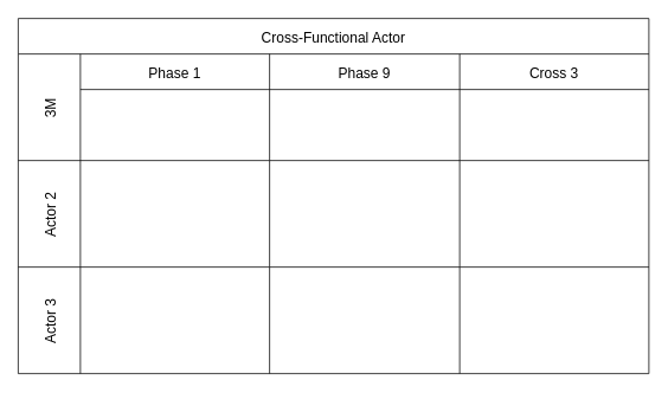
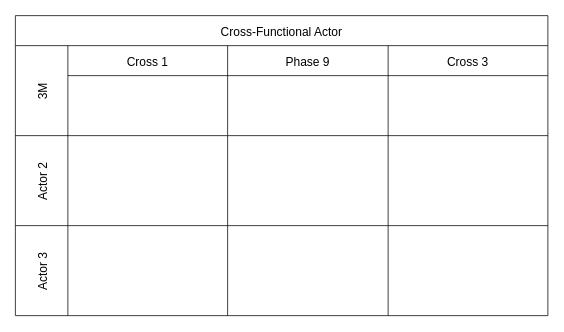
  <mxCell id="0" />
  <mxCell id="1" parent="0" />
  <mxCell id="2" value="Cross-Functional Actor" style="shape=table;childLayout=tableLayout;startSize=40;collapsible=0;recursiveResize=0;expand=0;fontSize=16;" vertex="1" parent="1"><mxGeometry x="20" y="20" width="710" height="400" as="geometry" /></mxCell>
  <mxCell id="3" value="3M" style="shape=tableRow;horizontal=0;swimlaneHead=0;swimlaneBody=0;top=0;left=0;strokeColor=inherit;bottom=0;right=0;dropTarget=0;fontStyle=0;fillColor=none;points=[[0,0.5],[1,0.5]];portConstraint=eastwest;startSize=70;collapsible=0;recursiveResize=0;expand=0;fontSize=16;" vertex="1" parent="2"><mxGeometry y="40" width="710" height="120" as="geometry" /></mxCell>
- <mxCell id="4" value="Phase 1" style="swimlane;swimlaneHead=0;swimlaneBody=0;fontStyle=0;strokeColor=inherit;connectable=0;fillColor=none;startSize=40;collapsible=0;recursiveResize=0;expand=0;fontSize=16;" vertex="1" parent="3"><mxGeometry x="70" width="213" height="120" as="geometry"><mxRectangle width="213" height="120" as="alternateBounds" /></mxGeometry></mxCell>
+ <mxCell id="4" value="Cross 1" style="swimlane;swimlaneHead=0;swimlaneBody=0;fontStyle=0;strokeColor=inherit;connectable=0;fillColor=none;startSize=40;collapsible=0;recursiveResize=0;expand=0;fontSize=16;" vertex="1" parent="3"><mxGeometry x="70" width="213" height="120" as="geometry"><mxRectangle width="213" height="120" as="alternateBounds" /></mxGeometry></mxCell>
  <mxCell id="5" value="Phase 9" style="swimlane;swimlaneHead=0;swimlaneBody=0;fontStyle=0;strokeColor=inherit;connectable=0;fillColor=none;startSize=40;collapsible=0;recursiveResize=0;expand=0;fontSize=16;" vertex="1" parent="3"><mxGeometry x="283" width="214" height="120" as="geometry"><mxRectangle width="214" height="120" as="alternateBounds" /></mxGeometry></mxCell>
  <mxCell id="6" value="Cross 3" style="swimlane;swimlaneHead=0;swimlaneBody=0;fontStyle=0;strokeColor=inherit;connectable=0;fillColor=none;startSize=40;collapsible=0;recursiveResize=0;expand=0;fontSize=16;" vertex="1" parent="3"><mxGeometry x="497" width="213" height="120" as="geometry"><mxRectangle width="213" height="120" as="alternateBounds" /></mxGeometry></mxCell>
  <mxCell id="7" value="Actor 2" style="shape=tableRow;horizontal=0;swimlaneHead=0;swimlaneBody=0;top=0;left=0;strokeColor=inherit;bottom=0;right=0;dropTarget=0;fontStyle=0;fillColor=none;points=[[0,0.5],[1,0.5]];portConstraint=eastwest;startSize=70;collapsible=0;recursiveResize=0;expand=0;fontSize=16;" vertex="1" parent="2"><mxGeometry y="160" width="710" height="120" as="geometry" /></mxCell>
  <mxCell id="8" value="" style="swimlane;swimlaneHead=0;swimlaneBody=0;fontStyle=0;connectable=0;strokeColor=inherit;fillColor=none;startSize=0;collapsible=0;recursiveResize=0;expand=0;fontSize=16;" vertex="1" parent="7"><mxGeometry x="70" width="213" height="120" as="geometry"><mxRectangle width="213" height="120" as="alternateBounds" /></mxGeometry></mxCell>
  <mxCell id="9" value="" style="swimlane;swimlaneHead=0;swimlaneBody=0;fontStyle=0;connectable=0;strokeColor=inherit;fillColor=none;startSize=0;collapsible=0;recursiveResize=0;expand=0;fontSize=16;" vertex="1" parent="7"><mxGeometry x="283" width="214" height="120" as="geometry"><mxRectangle width="214" height="120" as="alternateBounds" /></mxGeometry></mxCell>
  <mxCell id="10" value="" style="swimlane;swimlaneHead=0;swimlaneBody=0;fontStyle=0;connectable=0;strokeColor=inherit;fillColor=none;startSize=0;collapsible=0;recursiveResize=0;expand=0;fontSize=16;" vertex="1" parent="7"><mxGeometry x="497" width="213" height="120" as="geometry"><mxRectangle width="213" height="120" as="alternateBounds" /></mxGeometry></mxCell>
  <mxCell id="11" value="Actor 3" style="shape=tableRow;horizontal=0;swimlaneHead=0;swimlaneBody=0;top=0;left=0;strokeColor=inherit;bottom=0;right=0;dropTarget=0;fontStyle=0;fillColor=none;points=[[0,0.5],[1,0.5]];portConstraint=eastwest;startSize=70;collapsible=0;recursiveResize=0;expand=0;fontSize=16;" vertex="1" parent="2"><mxGeometry y="280" width="710" height="120" as="geometry" /></mxCell>
  <mxCell id="12" value="" style="swimlane;swimlaneHead=0;swimlaneBody=0;fontStyle=0;connectable=0;strokeColor=inherit;fillColor=none;startSize=0;collapsible=0;recursiveResize=0;expand=0;fontSize=16;" vertex="1" parent="11"><mxGeometry x="70" width="213" height="120" as="geometry"><mxRectangle width="213" height="120" as="alternateBounds" /></mxGeometry></mxCell>
  <mxCell id="13" value="" style="swimlane;swimlaneHead=0;swimlaneBody=0;fontStyle=0;connectable=0;strokeColor=inherit;fillColor=none;startSize=0;collapsible=0;recursiveResize=0;expand=0;fontSize=16;" vertex="1" parent="11"><mxGeometry x="283" width="214" height="120" as="geometry"><mxRectangle width="214" height="120" as="alternateBounds" /></mxGeometry></mxCell>
  <mxCell id="14" value="" style="swimlane;swimlaneHead=0;swimlaneBody=0;fontStyle=0;connectable=0;strokeColor=inherit;fillColor=none;startSize=0;collapsible=0;recursiveResize=0;expand=0;fontSize=16;" vertex="1" parent="11"><mxGeometry x="497" width="213" height="120" as="geometry"><mxRectangle width="213" height="120" as="alternateBounds" /></mxGeometry></mxCell>
